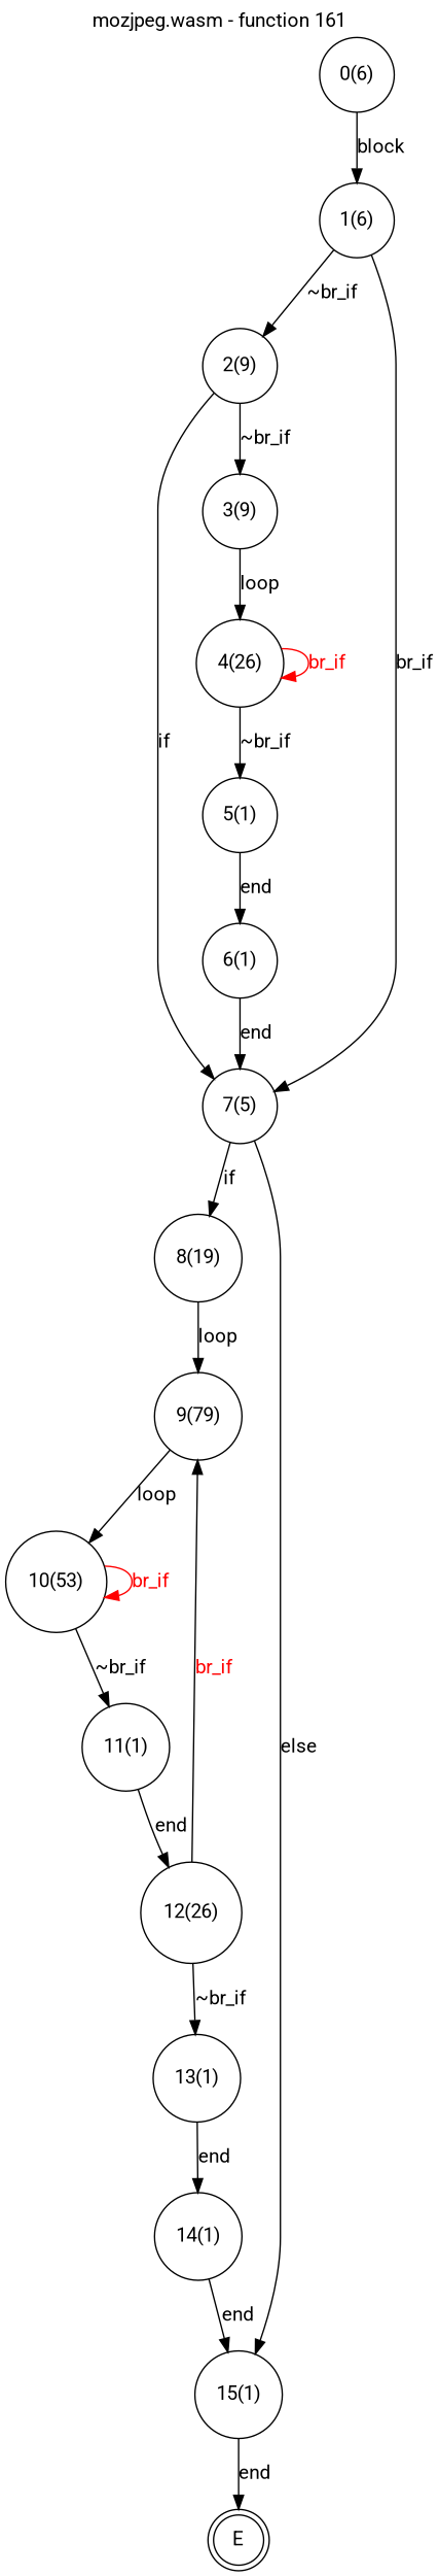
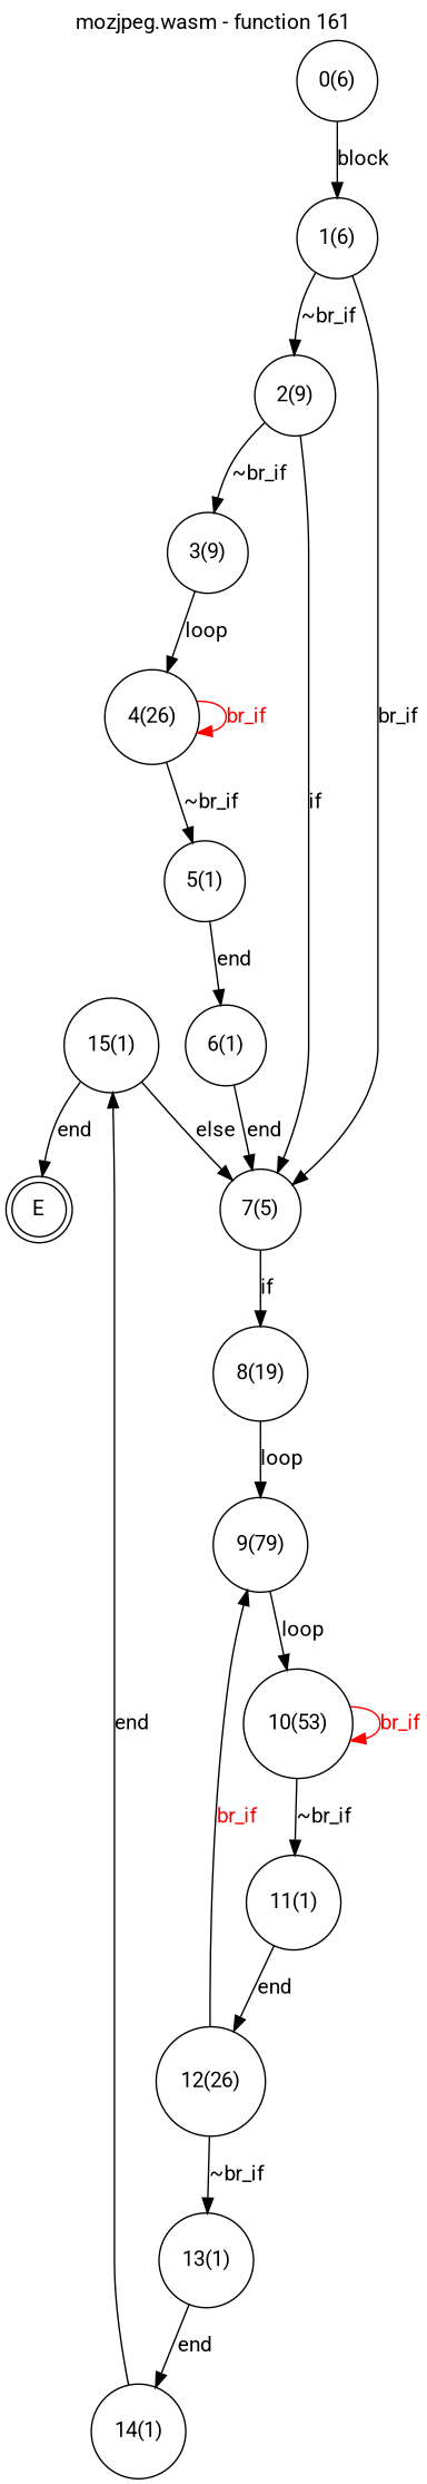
  digraph {
    fontname=Roboto
    label="mozjpeg.wasm - function 161"
    labelfontcolor=black
    labelfontname=Helvetica
    labelfontsize=16
    labelloc=t
    node [fontname=Roboto shape=circle fontcolor=black]
    edge [fontname=Roboto]
    E [shape=doublecircle fontcolor=""]
    n2 [label="0(6)"]
    n3 [label="1(6)"]
    n4 [label="2(9)"]
    n5 [label="7(5)"]
    n6 [label="3(9)"]
    n7 [label="8(19)"]
    n8 [label="15(1)"]
    n9 [label="4(26)"]
    n10 [label="5(1)"]
    n11 [label="6(1)"]
    n12 [label="9(79)"]
    n13 [label="10(53)"]
    n14 [label="11(1)"]
    n15 [label="12(26)"]
    n16 [label="13(1)"]
    n17 [label="14(1)"]
    n2 -> n3 [label=block]
    n3 -> n4 [label="~br_if"]
    n3 -> n5 [label=br_if]
    n4 -> n5 [label=if]
    n4 -> n6 [label="~br_if"]
    n5 -> n7 [label=if]
-   n5 -> n8 [label=else]
+   n8 -> n5 [label=else]
    n6 -> n9 [label=loop]
    n7 -> n12 [label=loop]
    n8 -> E [label=end]
    n9 -> n9 [color=red fontcolor=red label=br_if]
    n9 -> n10 [label="~br_if"]
    n10 -> n11 [label=end]
    n11 -> n5 [label=end]
    n12 -> n13 [label=loop]
    n13 -> n13 [color=red fontcolor=red label=br_if]
    n13 -> n14 [label="~br_if"]
    n14 -> n15 [label=end]
    n15 -> n12 [color=black fontcolor=red label=br_if]
    n15 -> n16 [label="~br_if"]
    n16 -> n17 [label=end]
    n17 -> n8 [label=end]
  }
